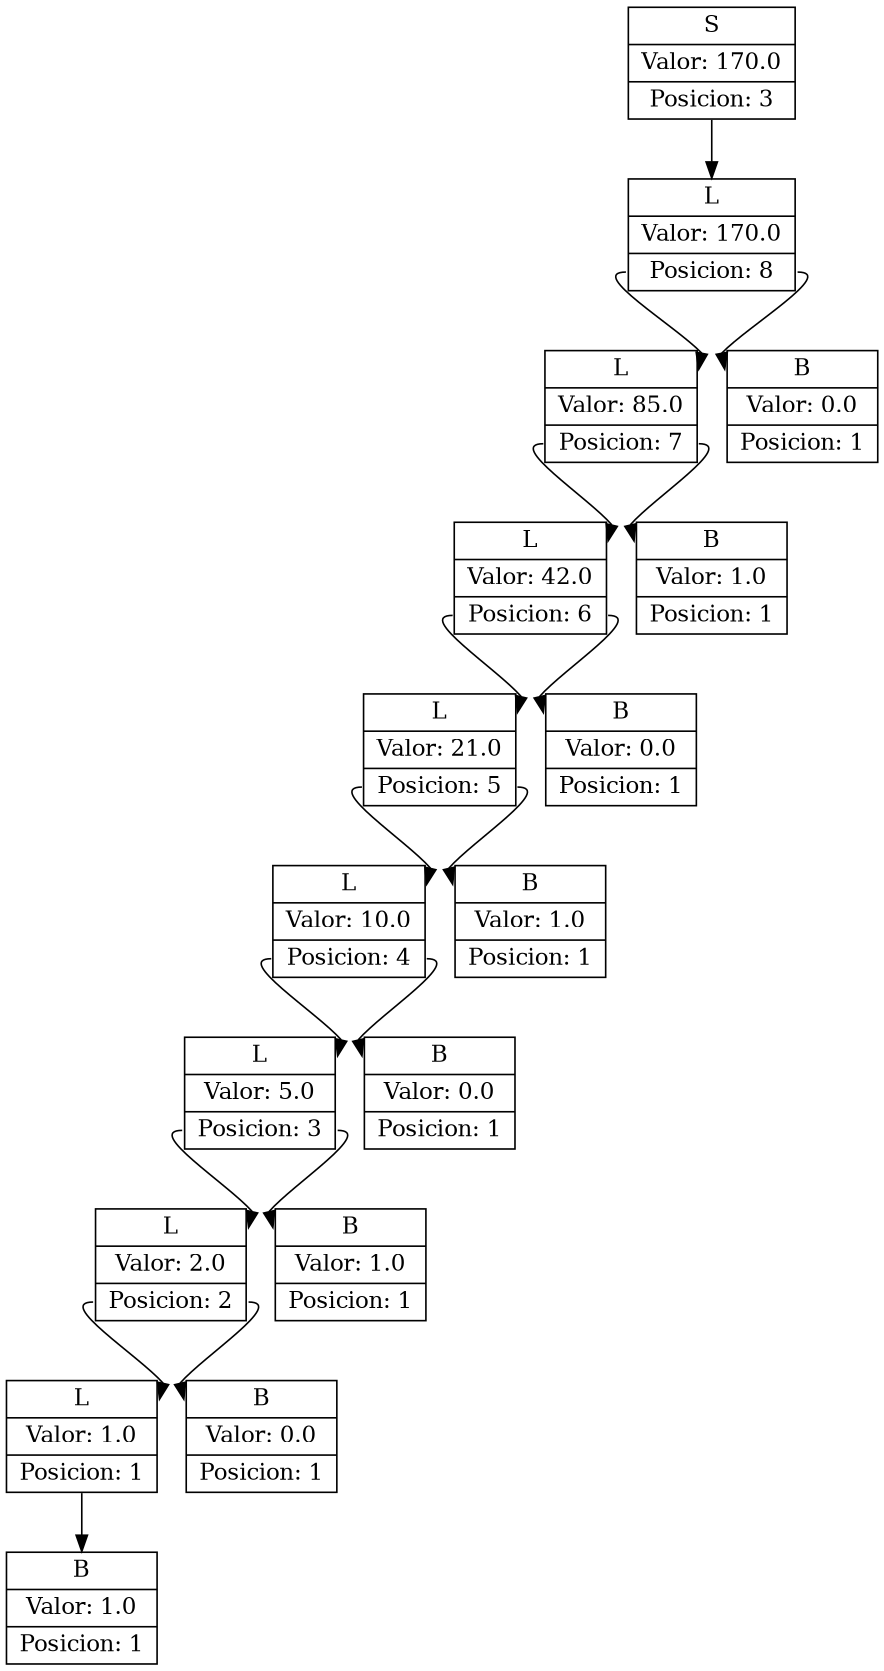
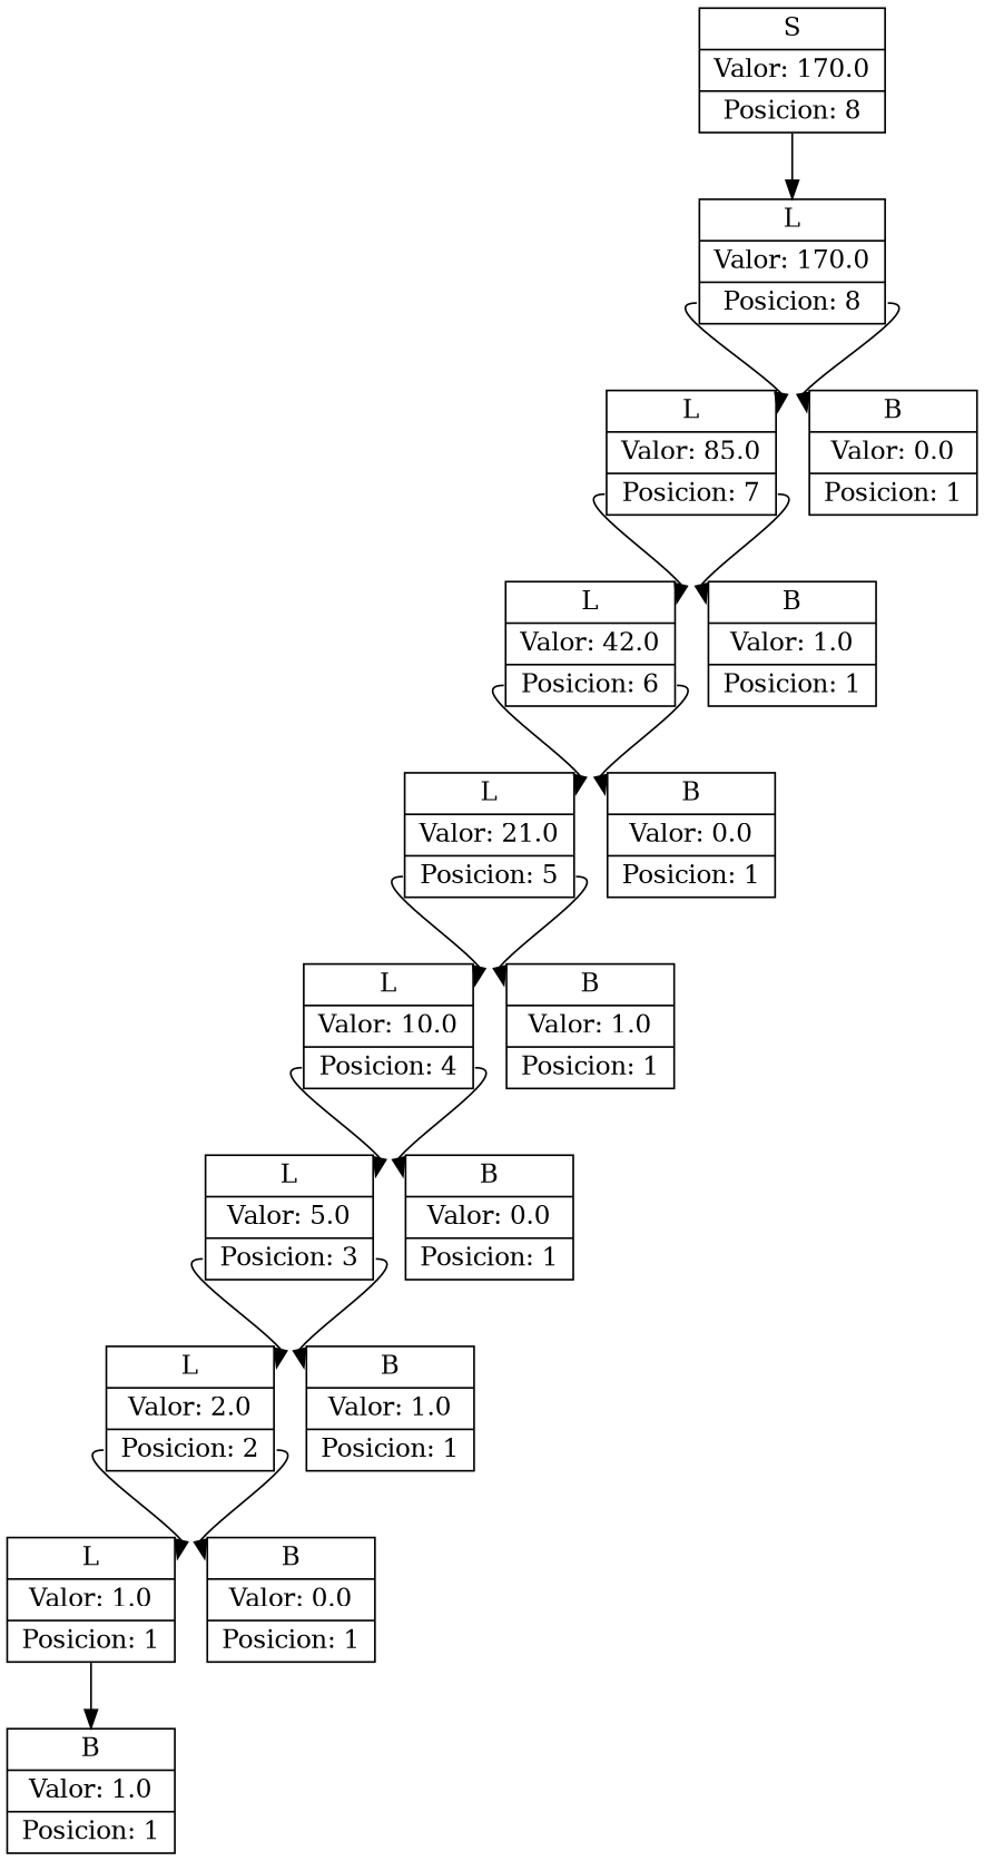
  digraph {
    node [shape=record]
    edge [headport=f0 tailport=f1]
-   n1 [height=.1 label="{<f0>S|Valor: 170.0|<f1>Posicion: 3}"]
+   n1 [height=.1 label="{<f0>S|Valor: 170.0|<f1>Posicion: 8}"]
    n2 [height=.1 label="{<f0>L|Valor: 170.0|<f1>Posicion: 8}"]
    n3 [height=.1 label="{<f0>B|Valor: 1.0|<f1>Posicion: 1}"]
    n4 [height=.1 label="{<f0>L|Valor: 1.0|<f1>Posicion: 1}"]
    n5 [height=.1 label="{<f0>L|Valor: 2.0|<f1>Posicion: 2}"]
    n6 [height=.1 label="{<f0>B|Valor: 0.0|<f1>Posicion: 1}"]
    n7 [height=.1 label="{<f0>L|Valor: 5.0|<f1>Posicion: 3}"]
    n8 [height=.1 label="{<f0>B|Valor: 1.0|<f1>Posicion: 1}"]
    n9 [height=.1 label="{<f0>L|Valor: 10.0|<f1>Posicion: 4}"]
    n10 [height=.1 label="{<f0>B|Valor: 0.0|<f1>Posicion: 1}"]
    n11 [height=.1 label="{<f0>L|Valor: 21.0|<f1>Posicion: 5}"]
    n12 [height=.1 label="{<f0>B|Valor: 1.0|<f1>Posicion: 1}"]
    n13 [height=.1 label="{<f0>L|Valor: 42.0|<f1>Posicion: 6}"]
    n14 [height=.1 label="{<f0>B|Valor: 0.0|<f1>Posicion: 1}"]
    n15 [height=.1 label="{<f0>L|Valor: 85.0|<f1>Posicion: 7}"]
    n16 [height=.1 label="{<f0>B|Valor: 1.0|<f1>Posicion: 1}"]
    n17 [height=.1 label="{<f0>B|Valor: 0.0|<f1>Posicion: 1}"]
    n1 -> n2
    n2 -> n15
    n2 -> n17
    n4 -> n3
    n5 -> n4
    n5 -> n6
    n7 -> n5
    n7 -> n8
    n9 -> n7
    n9 -> n10
    n11 -> n9
    n11 -> n12
    n13 -> n11
    n13 -> n14
    n15 -> n13
    n15 -> n16
  }
